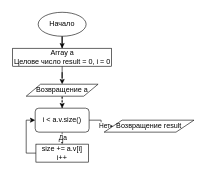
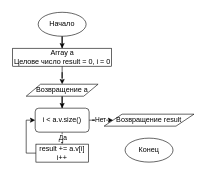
  <mxCell id="0" />
  <mxCell id="1" parent="0" />
  <mxCell id="2" style="edgeStyle=orthogonalEdgeStyle;rounded=0;orthogonalLoop=1;jettySize=auto;html=1;" edge="1" parent="1" source="3" target="5"><mxGeometry relative="1" as="geometry" /></mxCell>
  <mxCell id="3" value="Начало" style="ellipse;whiteSpace=wrap;html=1;" vertex="1" parent="1"><mxGeometry x="63" y="20" width="80" height="40" as="geometry" /></mxCell>
  <mxCell id="4" style="edgeStyle=orthogonalEdgeStyle;rounded=0;orthogonalLoop=1;jettySize=auto;html=1;" edge="1" parent="1" source="5" target="7"><mxGeometry relative="1" as="geometry" /></mxCell>
  <mxCell id="5" value="Array a&lt;br&gt;Целове число result = 0, i = 0" style="rounded=0;whiteSpace=wrap;html=1;" vertex="1" parent="1"><mxGeometry x="20.5" y="80" width="165" height="30" as="geometry" /></mxCell>
- <mxCell id="6" style="edgeStyle=orthogonalEdgeStyle;rounded=0;orthogonalLoop=1;jettySize=auto;html=1;dashed=1;" edge="1" parent="1" source="7" target="12"><mxGeometry relative="1" as="geometry" /></mxCell>
+ <mxCell id="6" style="edgeStyle=orthogonalEdgeStyle;rounded=0;orthogonalLoop=1;jettySize=auto;html=1;" edge="1" parent="1" source="7" target="12"><mxGeometry relative="1" as="geometry" /></mxCell>
  <mxCell id="7" value="Возвращение a" style="shape=parallelogram;perimeter=parallelogramPerimeter;whiteSpace=wrap;html=1;" vertex="1" parent="1"><mxGeometry x="43" y="140" width="120" height="20" as="geometry" /></mxCell>
  <mxCell id="8" style="edgeStyle=orthogonalEdgeStyle;rounded=0;orthogonalLoop=1;jettySize=auto;html=1;" edge="1" parent="1" source="12" target="14"><mxGeometry relative="1" as="geometry" /></mxCell>
  <mxCell id="9" value="Нет" style="edgeLabel;html=1;align=center;verticalAlign=middle;resizable=0;points=[];" vertex="1" connectable="0" parent="8"><mxGeometry x="0.383" y="1" relative="1" as="geometry"><mxPoint as="offset" /></mxGeometry></mxCell>
  <mxCell id="10" style="edgeStyle=orthogonalEdgeStyle;rounded=0;orthogonalLoop=1;jettySize=auto;html=1;" edge="1" parent="1" source="12" target="16"><mxGeometry relative="1" as="geometry" /></mxCell>
  <mxCell id="11" value="Да" style="edgeLabel;html=1;align=center;verticalAlign=middle;resizable=0;points=[];" vertex="1" connectable="0" parent="10"><mxGeometry x="-0.42" relative="1" as="geometry"><mxPoint y="3" as="offset" /></mxGeometry></mxCell>
  <mxCell id="12" value="i &amp;lt; a.v.size()" style="whiteSpace=wrap;html=1;rounded=1;" vertex="1" parent="1"><mxGeometry x="58" y="180" width="90" height="40" as="geometry" /></mxCell>
- <mxCell id="14" value="Возвращение result" style="shape=parallelogram;perimeter=parallelogramPerimeter;whiteSpace=wrap;html=1;" vertex="1" parent="1"><mxGeometry x="173" y="200" width="150" height="20" as="geometry" /></mxCell>
+ <mxCell id="13" value="Конец" style="ellipse;whiteSpace=wrap;html=1;" vertex="1" parent="1"><mxGeometry x="208" y="230" width="80" height="40" as="geometry" /></mxCell>
+ <mxCell id="14" value="Возвращение result" style="shape=parallelogram;perimeter=parallelogramPerimeter;whiteSpace=wrap;html=1;" vertex="1" parent="1"><mxGeometry x="173" y="190" width="150" height="20" as="geometry" /></mxCell>
  <mxCell id="15" style="edgeStyle=orthogonalEdgeStyle;rounded=0;orthogonalLoop=1;jettySize=auto;html=1;entryX=0;entryY=0.5;entryDx=0;entryDy=0;" edge="1" parent="1" source="16" target="12"><mxGeometry relative="1" as="geometry"><Array as="points"><mxPoint x="43" y="255" /><mxPoint x="43" y="200" /></Array></mxGeometry></mxCell>
- <mxCell id="16" value="size += a.v[i]&lt;br&gt;i++" style="rounded=0;whiteSpace=wrap;html=1;" vertex="1" parent="1"><mxGeometry x="59.25" y="240" width="87.5" height="30" as="geometry" /></mxCell>
+ <mxCell id="16" value="result += a.v[i]&lt;br&gt;i++" style="rounded=0;whiteSpace=wrap;html=1;" vertex="1" parent="1"><mxGeometry x="59.25" y="240" width="87.5" height="30" as="geometry" /></mxCell>
